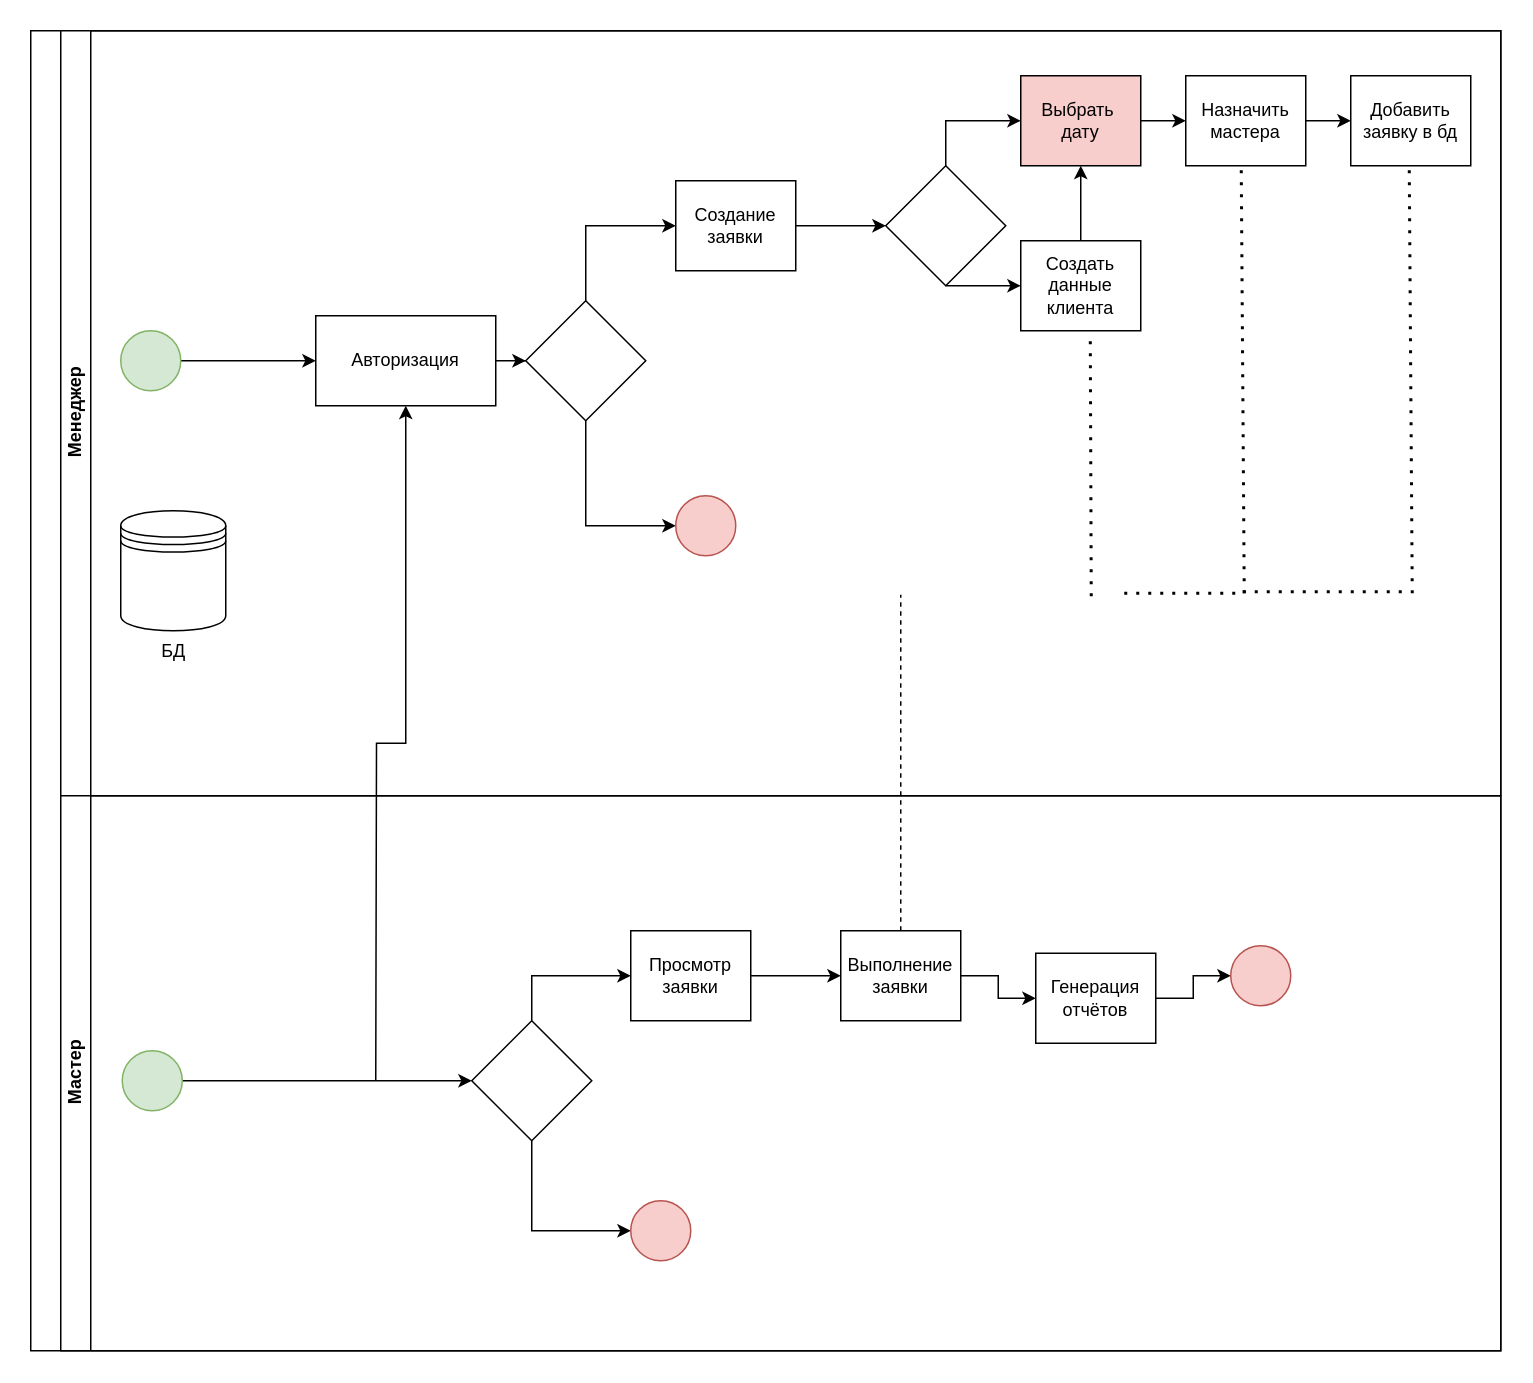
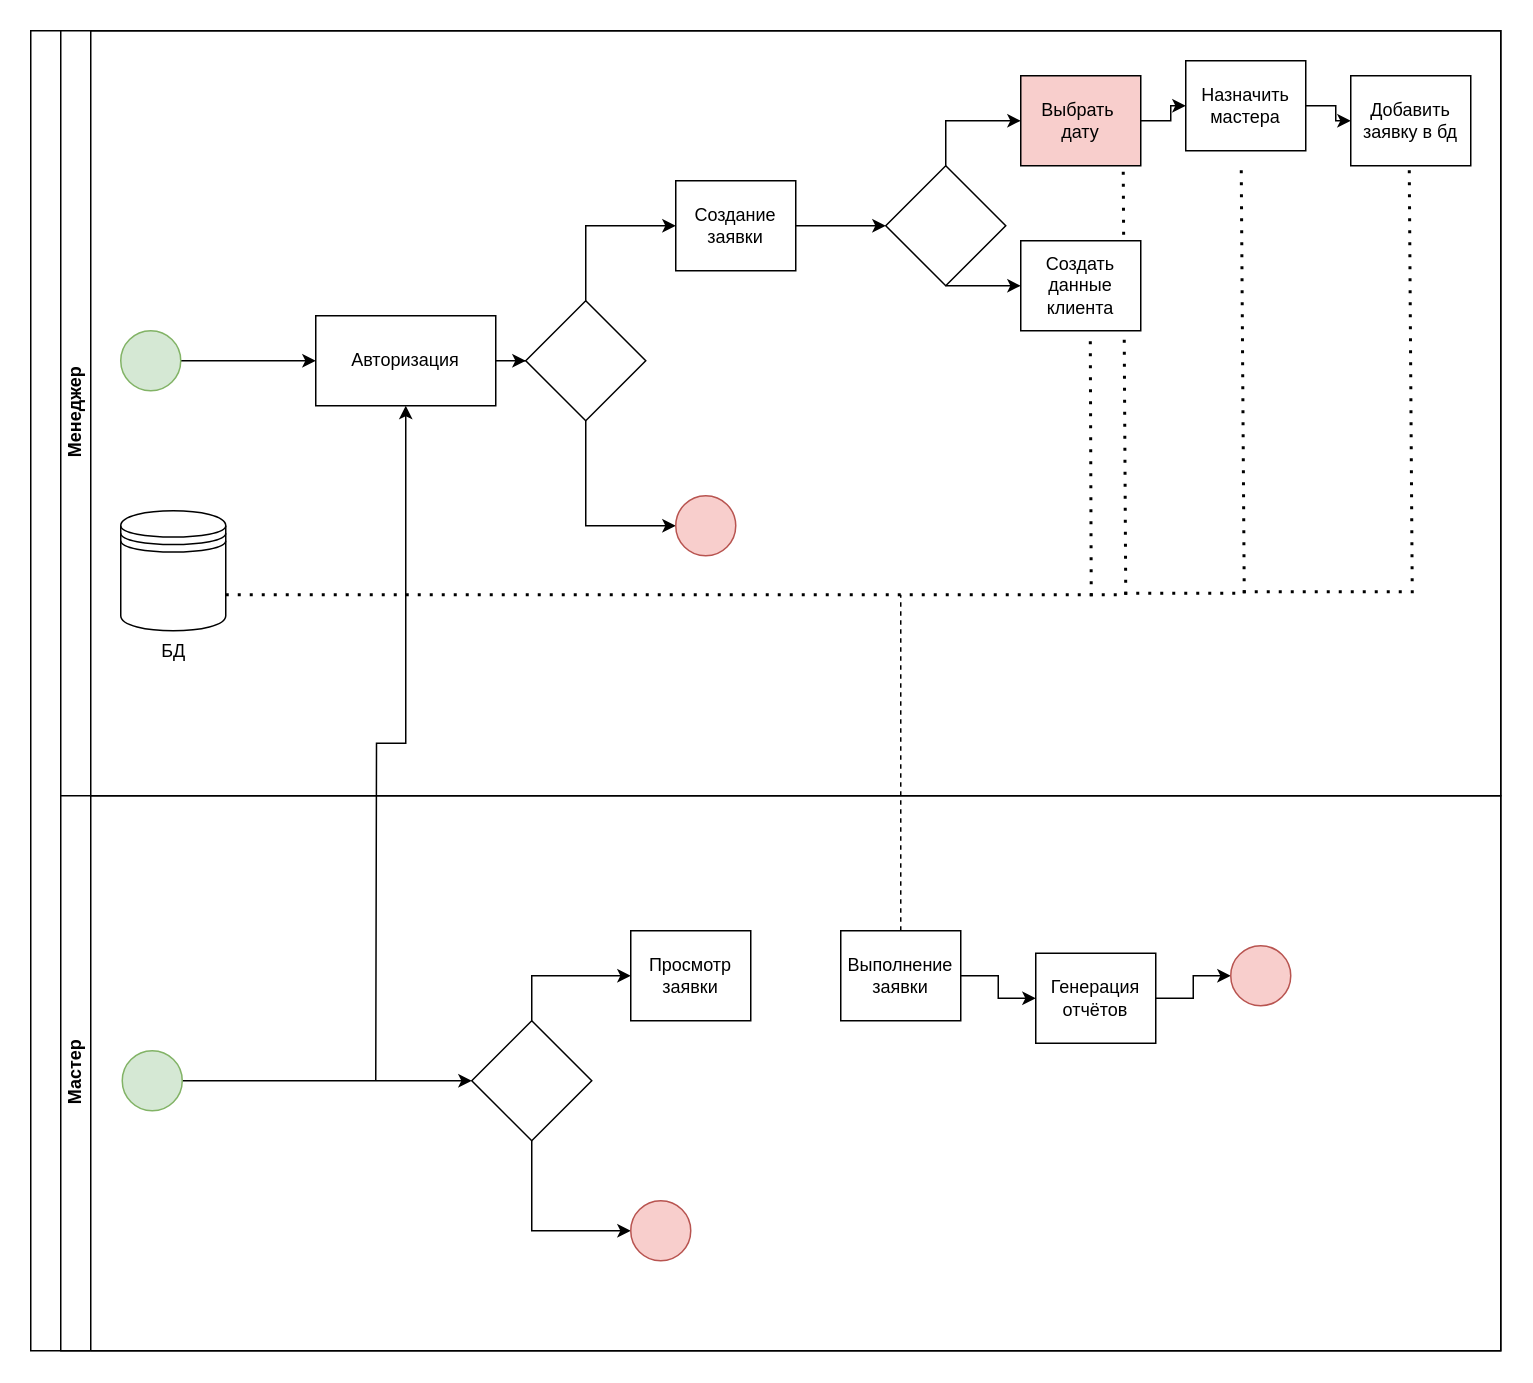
  <mxCell id="0" />
  <mxCell id="1" parent="0" />
  <mxCell id="2" value="" style="swimlane;html=1;childLayout=stackLayout;resizeParent=1;resizeParentMax=0;horizontal=0;startSize=20;horizontalStack=0;" parent="1" vertex="1"><mxGeometry x="20" y="20" width="980" height="880" as="geometry"><mxRectangle x="120" y="120" width="50" height="40" as="alternateBounds" /></mxGeometry></mxCell>
  <mxCell id="3" value="&lt;div&gt;Менеджер&lt;/div&gt;" style="swimlane;html=1;startSize=20;horizontal=0;" parent="2" vertex="1"><mxGeometry x="20" width="960" height="510" as="geometry" /></mxCell>
  <mxCell id="4" value="" style="edgeStyle=orthogonalEdgeStyle;rounded=0;orthogonalLoop=1;jettySize=auto;html=1;" parent="3" source="5" target="8" edge="1"><mxGeometry relative="1" as="geometry" /></mxCell>
  <mxCell id="5" value="" style="ellipse;whiteSpace=wrap;html=1;fillColor=#d5e8d4;strokeColor=#82b366;" parent="3" vertex="1"><mxGeometry x="40" y="200" width="40" height="40" as="geometry" /></mxCell>
  <mxCell id="6" style="edgeStyle=orthogonalEdgeStyle;rounded=0;orthogonalLoop=1;jettySize=auto;html=1;entryX=0;entryY=0.5;entryDx=0;entryDy=0;" parent="3" source="8" target="11" edge="1"><mxGeometry relative="1" as="geometry" /></mxCell>
  <mxCell id="7" style="edgeStyle=orthogonalEdgeStyle;rounded=0;orthogonalLoop=1;jettySize=auto;html=1;endArrow=none;endFill=0;startArrow=classic;startFill=1;" parent="3" source="8" edge="1"><mxGeometry relative="1" as="geometry"><mxPoint x="210" y="700" as="targetPoint" /></mxGeometry></mxCell>
  <mxCell id="8" value="Авторизация" style="rounded=0;whiteSpace=wrap;html=1;fontFamily=Helvetica;fontSize=12;fontColor=#000000;align=center;" parent="3" vertex="1"><mxGeometry x="170" y="190" width="120" height="60" as="geometry" /></mxCell>
  <mxCell id="9" style="edgeStyle=orthogonalEdgeStyle;rounded=0;orthogonalLoop=1;jettySize=auto;html=1;entryX=0;entryY=0.5;entryDx=0;entryDy=0;" parent="3" source="11" target="12" edge="1"><mxGeometry relative="1" as="geometry"><Array as="points"><mxPoint x="350" y="330" /></Array></mxGeometry></mxCell>
  <mxCell id="10" style="edgeStyle=orthogonalEdgeStyle;rounded=0;orthogonalLoop=1;jettySize=auto;html=1;entryX=0;entryY=0.5;entryDx=0;entryDy=0;" parent="3" source="11" target="14" edge="1"><mxGeometry relative="1" as="geometry"><Array as="points"><mxPoint x="350" y="130" /></Array></mxGeometry></mxCell>
  <mxCell id="11" value="" style="rhombus;whiteSpace=wrap;html=1;" parent="3" vertex="1"><mxGeometry x="310" y="180" width="80" height="80" as="geometry" /></mxCell>
  <mxCell id="12" value="" style="ellipse;whiteSpace=wrap;html=1;fillColor=#f8cecc;strokeColor=#b85450;" parent="3" vertex="1"><mxGeometry x="410" y="310" width="40" height="40" as="geometry" /></mxCell>
  <mxCell id="13" style="edgeStyle=orthogonalEdgeStyle;rounded=0;orthogonalLoop=1;jettySize=auto;html=1;" parent="3" source="14" target="18" edge="1"><mxGeometry relative="1" as="geometry" /></mxCell>
  <mxCell id="14" value="Создание заявки" style="rounded=0;whiteSpace=wrap;html=1;fontFamily=Helvetica;fontSize=12;fontColor=#000000;align=center;" parent="3" vertex="1"><mxGeometry x="410" y="100" width="80" height="60" as="geometry" /></mxCell>
  <mxCell id="15" value="&lt;div&gt;БД&lt;/div&gt;" style="shape=datastore;html=1;labelPosition=center;verticalLabelPosition=bottom;align=center;verticalAlign=top;" parent="3" vertex="1"><mxGeometry x="40" y="320" width="70" height="80" as="geometry" /></mxCell>
  <mxCell id="16" style="edgeStyle=orthogonalEdgeStyle;rounded=0;orthogonalLoop=1;jettySize=auto;html=1;entryX=0;entryY=0.5;entryDx=0;entryDy=0;" parent="3" source="18" target="28" edge="1"><mxGeometry relative="1" as="geometry"><mxPoint x="660.0" y="210" as="targetPoint" /><Array as="points"><mxPoint x="620" y="170" /><mxPoint x="620" y="170" /></Array></mxGeometry></mxCell>
  <mxCell id="17" style="edgeStyle=orthogonalEdgeStyle;rounded=0;orthogonalLoop=1;jettySize=auto;html=1;entryX=0;entryY=0.5;entryDx=0;entryDy=0;" parent="3" source="18" target="20" edge="1"><mxGeometry relative="1" as="geometry"><Array as="points"><mxPoint x="590" y="60" /></Array></mxGeometry></mxCell>
  <mxCell id="18" value="" style="rhombus;whiteSpace=wrap;html=1;" parent="3" vertex="1"><mxGeometry x="550" y="90" width="80" height="80" as="geometry" /></mxCell>
  <mxCell id="19" style="edgeStyle=orthogonalEdgeStyle;rounded=0;orthogonalLoop=1;jettySize=auto;html=1;entryX=0;entryY=0.5;entryDx=0;entryDy=0;" parent="3" source="20" target="22" edge="1"><mxGeometry relative="1" as="geometry" /></mxCell>
  <mxCell id="20" value="&lt;div&gt;Выбрать&amp;nbsp;&lt;/div&gt;&lt;div&gt;дату&lt;/div&gt;" style="rounded=0;whiteSpace=wrap;html=1;fontFamily=Helvetica;fontSize=12;fontColor=#000000;align=center;fillColor=#f8cecc;" parent="3" vertex="1"><mxGeometry x="640" y="30" width="80" height="60" as="geometry" /></mxCell>
  <mxCell id="21" style="edgeStyle=orthogonalEdgeStyle;rounded=0;orthogonalLoop=1;jettySize=auto;html=1;entryX=0;entryY=0.5;entryDx=0;entryDy=0;" parent="3" source="22" target="23" edge="1"><mxGeometry relative="1" as="geometry" /></mxCell>
- <mxCell id="22" value="&lt;div&gt;Назначить&lt;/div&gt;&lt;div&gt;мастера&lt;br&gt;&lt;/div&gt;" style="rounded=0;whiteSpace=wrap;html=1;fontFamily=Helvetica;fontSize=12;fontColor=#000000;align=center;" parent="3" vertex="1"><mxGeometry x="750" y="30" width="80" height="60" as="geometry" /></mxCell>
+ <mxCell id="22" value="&lt;div&gt;Назначить&lt;/div&gt;&lt;div&gt;мастера&lt;br&gt;&lt;/div&gt;" style="rounded=0;whiteSpace=wrap;html=1;fontFamily=Helvetica;fontSize=12;fontColor=#000000;align=center;" parent="3" vertex="1"><mxGeometry x="750" y="20" width="80" height="60" as="geometry" /></mxCell>
  <mxCell id="23" value="&lt;div&gt;Добавить заявку в бд&lt;/div&gt;" style="rounded=0;whiteSpace=wrap;html=1;fontFamily=Helvetica;fontSize=12;fontColor=#000000;align=center;" parent="3" vertex="1"><mxGeometry x="860" y="30" width="80" height="60" as="geometry" /></mxCell>
+ <mxCell id="24" value="" style="endArrow=none;dashed=1;html=1;dashPattern=1 3;strokeWidth=2;rounded=0;exitX=1;exitY=0.7;exitDx=0;exitDy=0;entryX=0.854;entryY=1.029;entryDx=0;entryDy=0;entryPerimeter=0;" parent="3" source="15" target="20" edge="1"><mxGeometry width="50" height="50" relative="1" as="geometry"><mxPoint x="540" y="430" as="sourcePoint" /><mxPoint x="900" y="370" as="targetPoint" /><Array as="points"><mxPoint x="710" y="376" /></Array></mxGeometry></mxCell>
  <mxCell id="25" value="" style="endArrow=none;dashed=1;html=1;dashPattern=1 3;strokeWidth=2;rounded=0;entryX=0.854;entryY=1.029;entryDx=0;entryDy=0;entryPerimeter=0;" parent="3" edge="1"><mxGeometry width="50" height="50" relative="1" as="geometry"><mxPoint x="709" y="375" as="sourcePoint" /><mxPoint x="787" y="91" as="targetPoint" /><Array as="points"><mxPoint x="789" y="375" /></Array></mxGeometry></mxCell>
  <mxCell id="26" value="" style="endArrow=none;dashed=1;html=1;dashPattern=1 3;strokeWidth=2;rounded=0;entryX=0.854;entryY=1.029;entryDx=0;entryDy=0;entryPerimeter=0;" parent="3" edge="1"><mxGeometry width="50" height="50" relative="1" as="geometry"><mxPoint x="788" y="374" as="sourcePoint" /><mxPoint x="899" y="90" as="targetPoint" /><Array as="points"><mxPoint x="901" y="374" /></Array></mxGeometry></mxCell>
- <mxCell id="27" style="edgeStyle=orthogonalEdgeStyle;rounded=0;orthogonalLoop=1;jettySize=auto;html=1;" parent="3" source="28" target="20" edge="1"><mxGeometry relative="1" as="geometry" /></mxCell>
  <mxCell id="28" value="Создать данные клиента" style="rounded=0;whiteSpace=wrap;html=1;fontFamily=Helvetica;fontSize=12;fontColor=#000000;align=center;" parent="3" vertex="1"><mxGeometry x="640" y="140" width="80" height="60" as="geometry" /></mxCell>
  <mxCell id="29" value="Мастер" style="swimlane;html=1;startSize=20;horizontal=0;" parent="2" vertex="1"><mxGeometry x="20" y="510" width="960" height="370" as="geometry" /></mxCell>
  <mxCell id="30" style="edgeStyle=orthogonalEdgeStyle;rounded=0;orthogonalLoop=1;jettySize=auto;html=1;" parent="29" source="31" target="34" edge="1"><mxGeometry relative="1" as="geometry" /></mxCell>
  <mxCell id="31" value="" style="ellipse;whiteSpace=wrap;html=1;fillColor=#d5e8d4;strokeColor=#82b366;" parent="29" vertex="1"><mxGeometry x="41" y="170" width="40" height="40" as="geometry" /></mxCell>
  <mxCell id="32" style="edgeStyle=orthogonalEdgeStyle;rounded=0;orthogonalLoop=1;jettySize=auto;html=1;entryX=0;entryY=0.5;entryDx=0;entryDy=0;" parent="29" source="34" target="35" edge="1"><mxGeometry relative="1" as="geometry"><Array as="points"><mxPoint x="314" y="230" /></Array></mxGeometry></mxCell>
  <mxCell id="33" style="edgeStyle=orthogonalEdgeStyle;rounded=0;orthogonalLoop=1;jettySize=auto;html=1;entryX=0;entryY=0.5;entryDx=0;entryDy=0;" parent="29" source="34" target="37" edge="1"><mxGeometry relative="1" as="geometry"><Array as="points"><mxPoint x="314" y="120" /></Array></mxGeometry></mxCell>
  <mxCell id="34" value="" style="rhombus;whiteSpace=wrap;html=1;" parent="29" vertex="1"><mxGeometry x="274" y="150" width="80" height="80" as="geometry" /></mxCell>
  <mxCell id="35" value="" style="ellipse;whiteSpace=wrap;html=1;fillColor=#f8cecc;strokeColor=#b85450;" parent="29" vertex="1"><mxGeometry x="380" y="270" width="40" height="40" as="geometry" /></mxCell>
- <mxCell id="36" style="edgeStyle=orthogonalEdgeStyle;rounded=0;orthogonalLoop=1;jettySize=auto;html=1;entryX=0;entryY=0.5;entryDx=0;entryDy=0;" parent="29" source="37" target="39" edge="1"><mxGeometry relative="1" as="geometry" /></mxCell>
  <mxCell id="37" value="&lt;div&gt;Просмотр заявки&lt;/div&gt;" style="rounded=0;whiteSpace=wrap;html=1;fontFamily=Helvetica;fontSize=12;fontColor=#000000;align=center;" parent="29" vertex="1"><mxGeometry x="380" y="90" width="80" height="60" as="geometry" /></mxCell>
  <mxCell id="38" style="edgeStyle=orthogonalEdgeStyle;rounded=0;orthogonalLoop=1;jettySize=auto;html=1;entryX=0;entryY=0.5;entryDx=0;entryDy=0;" parent="29" source="39" target="41" edge="1"><mxGeometry relative="1" as="geometry" /></mxCell>
  <mxCell id="39" value="&lt;div&gt;Выполнение заявки&lt;/div&gt;" style="rounded=0;whiteSpace=wrap;html=1;fontFamily=Helvetica;fontSize=12;fontColor=#000000;align=center;" parent="29" vertex="1"><mxGeometry x="520" y="90" width="80" height="60" as="geometry" /></mxCell>
  <mxCell id="40" style="edgeStyle=orthogonalEdgeStyle;rounded=0;orthogonalLoop=1;jettySize=auto;html=1;entryX=0;entryY=0.5;entryDx=0;entryDy=0;" parent="29" source="41" target="42" edge="1"><mxGeometry relative="1" as="geometry" /></mxCell>
  <mxCell id="41" value="&lt;div&gt;Генерация &lt;br&gt;&lt;/div&gt;&lt;div&gt;отчётов&lt;br&gt;&lt;/div&gt;" style="rounded=0;whiteSpace=wrap;html=1;fontFamily=Helvetica;fontSize=12;fontColor=#000000;align=center;" parent="29" vertex="1"><mxGeometry x="650" y="105" width="80" height="60" as="geometry" /></mxCell>
  <mxCell id="42" value="" style="ellipse;whiteSpace=wrap;html=1;fillColor=#f8cecc;strokeColor=#b85450;" parent="29" vertex="1"><mxGeometry x="780" y="100" width="40" height="40" as="geometry" /></mxCell>
  <mxCell id="43" value="" style="endArrow=none;dashed=1;html=1;dashPattern=1 3;strokeWidth=2;rounded=0;entryX=0.567;entryY=1.022;entryDx=0;entryDy=0;entryPerimeter=0;" parent="1" edge="1"><mxGeometry width="50" height="50" relative="1" as="geometry"><mxPoint x="727" y="397" as="sourcePoint" /><mxPoint x="726.36" y="222.32" as="targetPoint" /></mxGeometry></mxCell>
  <mxCell id="44" value="" style="endArrow=none;dashed=1;html=1;rounded=0;exitX=0.5;exitY=0;exitDx=0;exitDy=0;" edge="1" parent="1" source="39"><mxGeometry width="50" height="50" relative="1" as="geometry"><mxPoint x="610" y="490" as="sourcePoint" /><mxPoint x="600" y="396" as="targetPoint" /></mxGeometry></mxCell>
